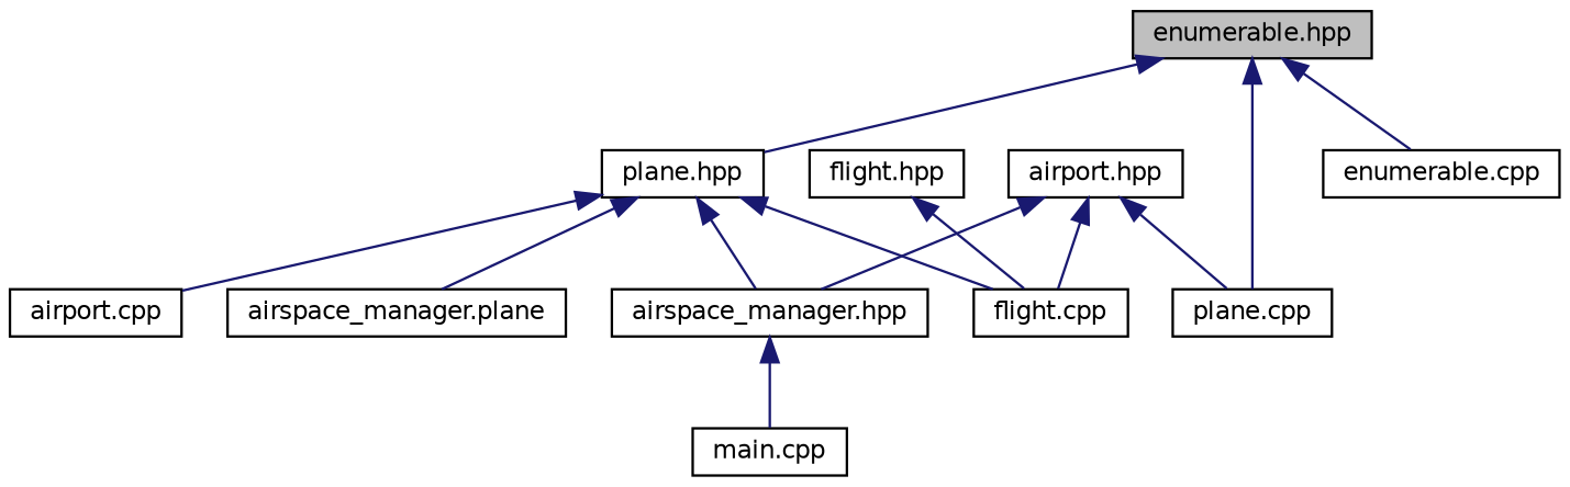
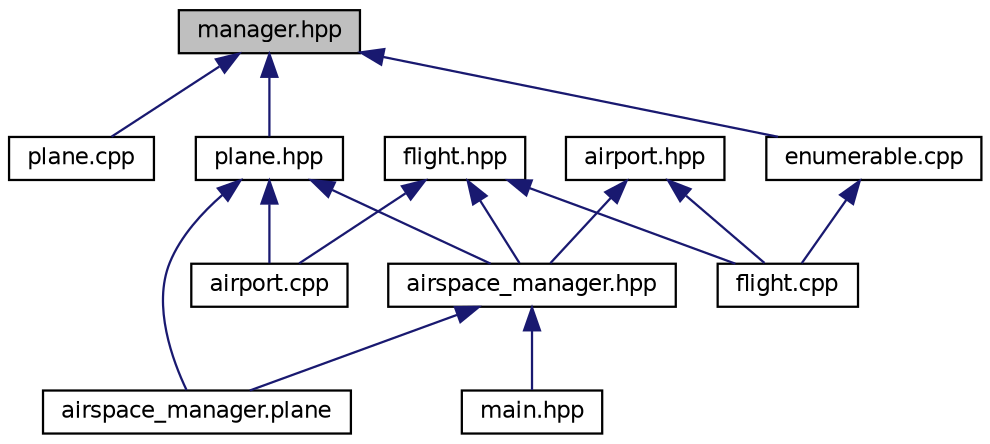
  digraph {
    node [color=black fontname=Helvetica fontsize=10 shape=record]
    edge [color=midnightblue dir=back fontname=Helvetica fontsize=10 labelfontname=Helvetica labelfontsize=10 style=solid]
-   n1 [fillcolor=grey75 fontcolor=black height=0.2 label="enumerable.hpp" style=filled width=0.4]
+   n1 [fillcolor=grey75 fontcolor=black height=0.2 label="manager.hpp" style=filled width=0.4]
    n2 [height=0.2 label="plane.cpp" width=0.4]
    n3 [height=0.2 label="enumerable.cpp" width=0.4]
    n4 [height=0.2 label="plane.hpp" width=0.4]
    n5 [height=0.2 label="airport.hpp" width=0.4]
    n6 [height=0.2 label="airspace_manager.hpp" width=0.4]
    n7 [height=0.2 label="flight.cpp" width=0.4]
    n8 [height=0.2 label="flight.hpp" width=0.4]
    n9 [height=0.2 label="airport.cpp" width=0.4]
    n10 [height=0.2 label="airspace_manager.plane" width=0.4]
-   n11 [height=0.2 label="main.cpp" width=0.4]
+   n11 [height=0.2 label="main.hpp" width=0.4]
    n1 -> n2
    n1 -> n3
    n1 -> n4
    n4 -> n6
-   n4 -> n7
+   n3 -> n7
    n4 -> n9
    n4 -> n10
-   n5 -> n2
    n5 -> n6
    n5 -> n7
+   n6 -> n10
    n6 -> n11
+   n8 -> n6
    n8 -> n7
+   n8 -> n9
  }
